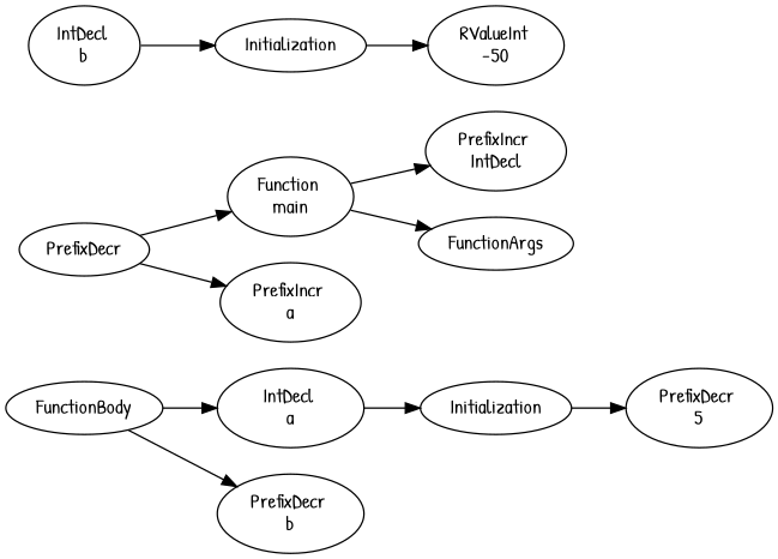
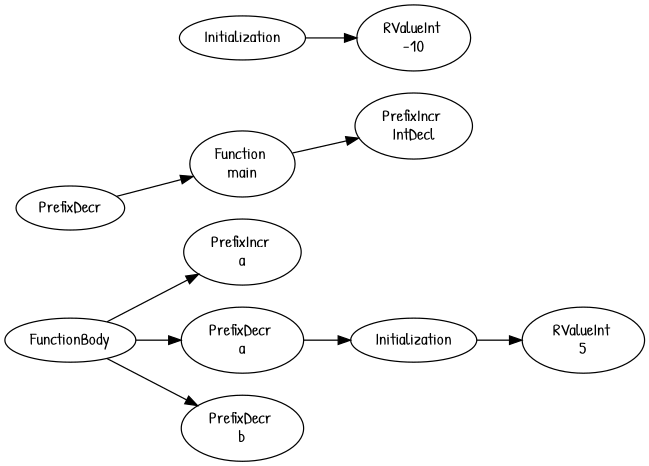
  digraph {
    fontname="Patrick Hand"
    rankdir=LR
    node [fontname="Patrick Hand"]
    edge [fontname="Patrick Hand"]
    n1 [label=PrefixDecr]
    n2 [label="Function \nmain"]
    n3 [label="PrefixIncr \nIntDecl"]
-   n4 [label=FunctionArgs]
    n5 [label=FunctionBody]
-   n6 [label="IntDecl \na"]
+   n6 [label="PrefixDecr \na"]
    n7 [label="PrefixIncr \na"]
    n8 [label="PrefixDecr \nb"]
    n9 [label=Initialization]
-   n10 [label="IntDecl \nb"]
    n11 [label=Initialization]
-   n12 [label="PrefixDecr \n5"]
-   n13 [label="RValueInt \n-50"]
+   n12 [label="RValueInt \n5"]
+   n13 [label="RValueInt \n-10"]
    n1 -> n2
    n2 -> n3
-   n2 -> n4
    n5 -> n6
-   n1 -> n7
+   n5 -> n7
    n5 -> n8
    n6 -> n9
    n9 -> n12
-   n10 -> n11
    n11 -> n13
  }
